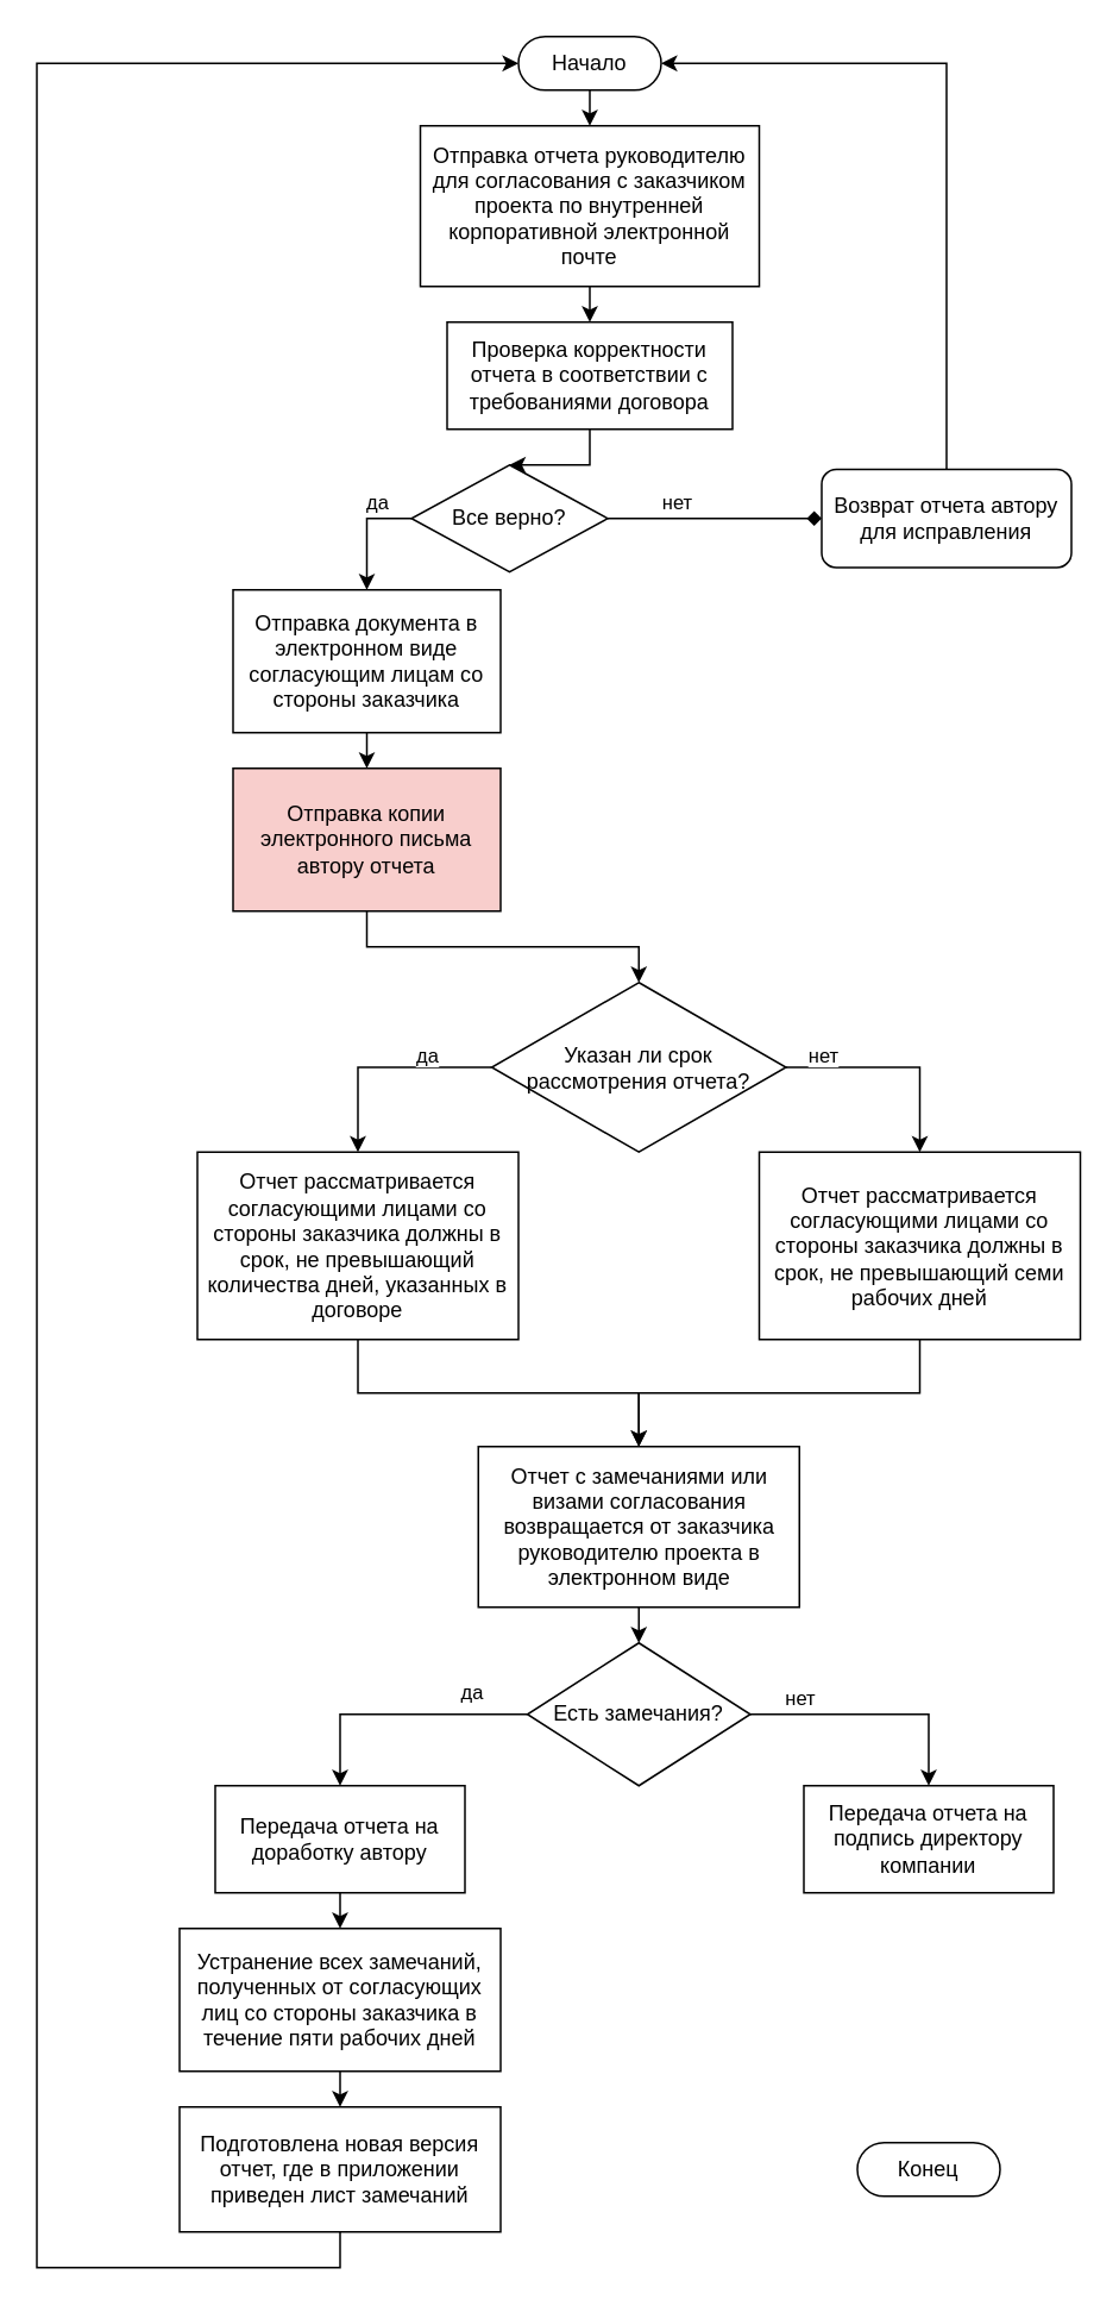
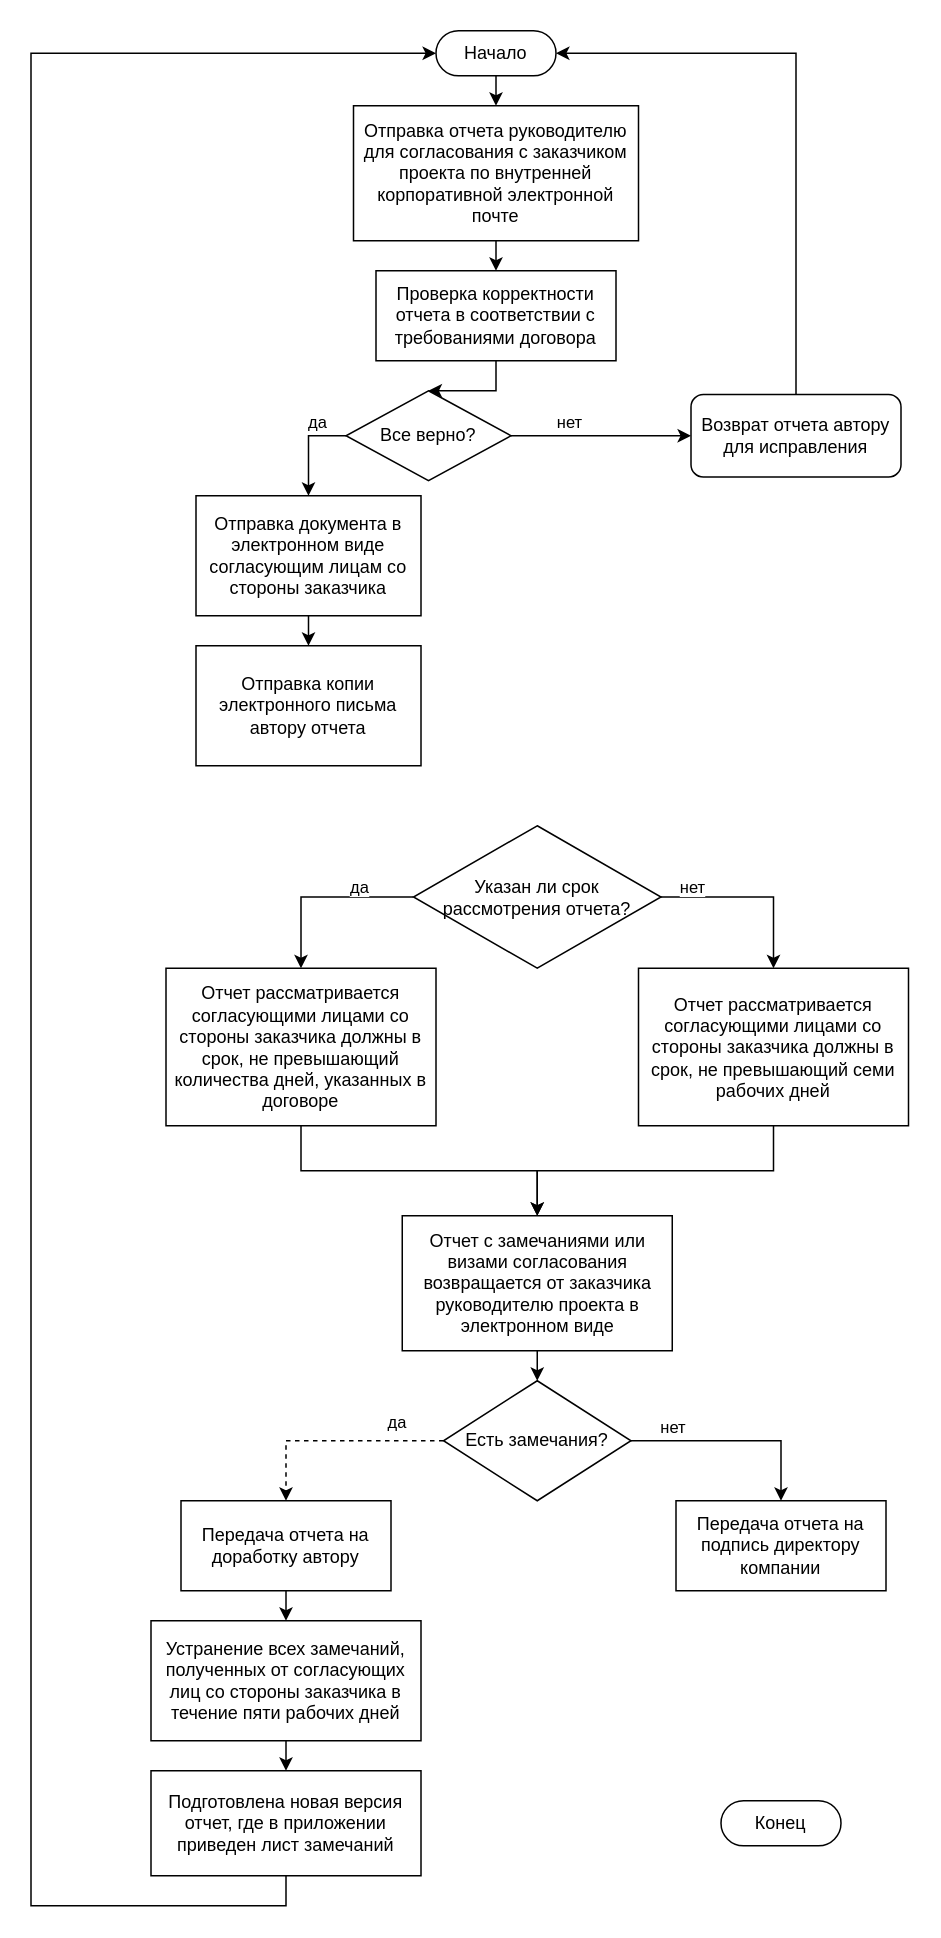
  <mxCell id="0" />
  <mxCell id="1" parent="0" />
  <mxCell id="2" style="edgeStyle=orthogonalEdgeStyle;rounded=0;orthogonalLoop=1;jettySize=auto;html=1;exitX=0.5;exitY=0.5;exitDx=0;exitDy=15;exitPerimeter=0;entryX=0.5;entryY=0;entryDx=0;entryDy=0;" edge="1" parent="1" source="3" target="5"><mxGeometry relative="1" as="geometry" /></mxCell>
  <mxCell id="3" value="Начало" style="html=1;dashed=0;whiteSpace=wrap;shape=mxgraph.dfd.start" vertex="1" parent="1"><mxGeometry x="290" y="20" width="80" height="30" as="geometry" /></mxCell>
  <mxCell id="4" style="edgeStyle=orthogonalEdgeStyle;rounded=0;orthogonalLoop=1;jettySize=auto;html=1;exitX=0.5;exitY=1;exitDx=0;exitDy=0;entryX=0.5;entryY=0;entryDx=0;entryDy=0;" edge="1" parent="1" source="5" target="7"><mxGeometry relative="1" as="geometry" /></mxCell>
  <mxCell id="5" value="Отправка отчета руководителю для согласования с заказчиком проекта по внутренней корпоративной электронной почте" style="html=1;dashed=0;whiteSpace=wrap;" vertex="1" parent="1"><mxGeometry x="235" y="70" width="190" height="90" as="geometry" /></mxCell>
  <mxCell id="6" style="edgeStyle=orthogonalEdgeStyle;rounded=0;orthogonalLoop=1;jettySize=auto;html=1;exitX=0.5;exitY=1;exitDx=0;exitDy=0;entryX=0.5;entryY=0;entryDx=0;entryDy=0;" edge="1" parent="1" source="7" target="12"><mxGeometry relative="1" as="geometry" /></mxCell>
  <mxCell id="7" value="Проверка корректности отчета в соответствии с требованиями договора" style="html=1;dashed=0;whiteSpace=wrap;" vertex="1" parent="1"><mxGeometry x="250" y="180" width="160" height="60" as="geometry" /></mxCell>
- <mxCell id="8" style="edgeStyle=orthogonalEdgeStyle;rounded=0;orthogonalLoop=1;jettySize=auto;html=1;exitX=1;exitY=0.5;exitDx=0;exitDy=0;entryX=0;entryY=0.5;entryDx=0;entryDy=0;endArrow=diamond;" edge="1" parent="1" source="12" target="13"><mxGeometry relative="1" as="geometry" /></mxCell>
+ <mxCell id="8" style="edgeStyle=orthogonalEdgeStyle;rounded=0;orthogonalLoop=1;jettySize=auto;html=1;exitX=1;exitY=0.5;exitDx=0;exitDy=0;entryX=0;entryY=0.5;entryDx=0;entryDy=0;" edge="1" parent="1" source="12" target="13"><mxGeometry relative="1" as="geometry" /></mxCell>
  <mxCell id="9" value="нет" style="edgeLabel;html=1;align=center;verticalAlign=middle;resizable=0;points=[];" vertex="1" connectable="0" parent="8"><mxGeometry x="-0.422" y="3" relative="1" as="geometry"><mxPoint x="3" y="-7" as="offset" /></mxGeometry></mxCell>
  <mxCell id="10" style="edgeStyle=orthogonalEdgeStyle;rounded=0;orthogonalLoop=1;jettySize=auto;html=1;exitX=0;exitY=0.5;exitDx=0;exitDy=0;entryX=0.5;entryY=0;entryDx=0;entryDy=0;" edge="1" parent="1" source="12" target="16"><mxGeometry relative="1" as="geometry" /></mxCell>
  <mxCell id="11" value="да" style="edgeLabel;html=1;align=center;verticalAlign=middle;resizable=0;points=[];" vertex="1" connectable="0" parent="10"><mxGeometry x="-0.388" y="2" relative="1" as="geometry"><mxPoint y="-12" as="offset" /></mxGeometry></mxCell>
  <mxCell id="12" value="Все верно?" style="shape=rhombus;html=1;dashed=0;whiteSpace=wrap;perimeter=rhombusPerimeter;" vertex="1" parent="1"><mxGeometry x="230" y="260" width="110" height="60" as="geometry" /></mxCell>
  <mxCell id="13" value="Возврат отчета автору для исправления" style="html=1;dashed=0;whiteSpace=wrap;rounded=1;" vertex="1" parent="1"><mxGeometry x="460" y="262.5" width="140" height="55" as="geometry" /></mxCell>
  <mxCell id="14" style="edgeStyle=orthogonalEdgeStyle;rounded=0;orthogonalLoop=1;jettySize=auto;html=1;exitX=0.5;exitY=0;exitDx=0;exitDy=0;entryX=1;entryY=0.5;entryDx=0;entryDy=0;entryPerimeter=0;" edge="1" parent="1" source="13" target="3"><mxGeometry relative="1" as="geometry" /></mxCell>
  <mxCell id="15" style="edgeStyle=orthogonalEdgeStyle;rounded=0;orthogonalLoop=1;jettySize=auto;html=1;exitX=0.5;exitY=1;exitDx=0;exitDy=0;entryX=0.5;entryY=0;entryDx=0;entryDy=0;" edge="1" parent="1" source="16" target="18"><mxGeometry relative="1" as="geometry" /></mxCell>
  <mxCell id="16" value="Отправка документа в электронном виде согласующим лицам со стороны заказчика" style="html=1;dashed=0;whiteSpace=wrap;" vertex="1" parent="1"><mxGeometry x="130" y="330" width="150" height="80" as="geometry" /></mxCell>
- <mxCell id="17" style="edgeStyle=orthogonalEdgeStyle;rounded=0;orthogonalLoop=1;jettySize=auto;html=1;exitX=0.5;exitY=1;exitDx=0;exitDy=0;entryX=0.5;entryY=0;entryDx=0;entryDy=0;" edge="1" parent="1" source="18" target="21"><mxGeometry relative="1" as="geometry" /></mxCell>
- <mxCell id="18" value="Отправка копии электронного письма автору отчета" style="html=1;dashed=0;whiteSpace=wrap;fillColor=#f8cecc;" vertex="1" parent="1"><mxGeometry x="130" y="430" width="150" height="80" as="geometry" /></mxCell>
+ <mxCell id="18" value="Отправка копии электронного письма автору отчета" style="html=1;dashed=0;whiteSpace=wrap;" vertex="1" parent="1"><mxGeometry x="130" y="430" width="150" height="80" as="geometry" /></mxCell>
  <mxCell id="19" style="edgeStyle=orthogonalEdgeStyle;rounded=0;orthogonalLoop=1;jettySize=auto;html=1;exitX=0;exitY=0.5;exitDx=0;exitDy=0;entryX=0.5;entryY=0;entryDx=0;entryDy=0;" edge="1" parent="1" source="21" target="25"><mxGeometry relative="1" as="geometry" /></mxCell>
  <mxCell id="20" style="edgeStyle=orthogonalEdgeStyle;rounded=0;orthogonalLoop=1;jettySize=auto;html=1;exitX=1;exitY=0.5;exitDx=0;exitDy=0;entryX=0.5;entryY=0;entryDx=0;entryDy=0;" edge="1" parent="1" source="21" target="27"><mxGeometry relative="1" as="geometry" /></mxCell>
  <mxCell id="21" value="Указан ли срок рассмотрения отчета?" style="shape=rhombus;html=1;dashed=0;whiteSpace=wrap;perimeter=rhombusPerimeter;" vertex="1" parent="1"><mxGeometry x="275" y="550" width="165" height="95" as="geometry" /></mxCell>
  <mxCell id="22" value="да" style="edgeLabel;html=1;align=center;verticalAlign=middle;resizable=0;points=[];" vertex="1" connectable="0" parent="1"><mxGeometry x="240" y="590" as="geometry"><mxPoint x="-2" as="offset" /></mxGeometry></mxCell>
  <mxCell id="23" value="нет" style="edgeLabel;html=1;align=center;verticalAlign=middle;resizable=0;points=[];" vertex="1" connectable="0" parent="1"><mxGeometry x="460" y="590" as="geometry" /></mxCell>
  <mxCell id="24" style="edgeStyle=orthogonalEdgeStyle;rounded=0;orthogonalLoop=1;jettySize=auto;html=1;exitX=0.5;exitY=1;exitDx=0;exitDy=0;" edge="1" parent="1" source="25" target="29"><mxGeometry relative="1" as="geometry" /></mxCell>
  <mxCell id="25" value="Отчет рассматривается согласующими лицами со стороны заказчика должны в срок, не превышающий количества дней, указанных в договоре" style="html=1;dashed=0;whiteSpace=wrap;" vertex="1" parent="1"><mxGeometry x="110" y="645" width="180" height="105" as="geometry" /></mxCell>
  <mxCell id="26" style="edgeStyle=orthogonalEdgeStyle;rounded=0;orthogonalLoop=1;jettySize=auto;html=1;exitX=0.5;exitY=1;exitDx=0;exitDy=0;entryX=0.5;entryY=0;entryDx=0;entryDy=0;" edge="1" parent="1" source="27" target="29"><mxGeometry relative="1" as="geometry" /></mxCell>
  <mxCell id="27" value="Отчет рассматривается согласующими лицами со стороны заказчика должны в срок, не превышающий семи рабочих дней" style="html=1;dashed=0;whiteSpace=wrap;" vertex="1" parent="1"><mxGeometry x="425" y="645" width="180" height="105" as="geometry" /></mxCell>
  <mxCell id="28" style="edgeStyle=orthogonalEdgeStyle;rounded=0;orthogonalLoop=1;jettySize=auto;html=1;exitX=0.5;exitY=1;exitDx=0;exitDy=0;entryX=0.5;entryY=0;entryDx=0;entryDy=0;" edge="1" parent="1" source="29" target="32"><mxGeometry relative="1" as="geometry" /></mxCell>
  <mxCell id="29" value="Отчет с замечаниями или визами согласования возвращается от заказчика руководителю проекта в электронном виде" style="html=1;dashed=0;whiteSpace=wrap;" vertex="1" parent="1"><mxGeometry x="267.5" y="810" width="180" height="90" as="geometry" /></mxCell>
- <mxCell id="30" style="edgeStyle=orthogonalEdgeStyle;rounded=0;orthogonalLoop=1;jettySize=auto;html=1;exitX=0;exitY=0.5;exitDx=0;exitDy=0;entryX=0.5;entryY=0;entryDx=0;entryDy=0;" edge="1" parent="1" source="32" target="34"><mxGeometry relative="1" as="geometry" /></mxCell>
+ <mxCell id="30" style="edgeStyle=orthogonalEdgeStyle;rounded=0;orthogonalLoop=1;jettySize=auto;html=1;exitX=0;exitY=0.5;exitDx=0;exitDy=0;entryX=0.5;entryY=0;entryDx=0;entryDy=0;dashed=1;" edge="1" parent="1" source="32" target="34"><mxGeometry relative="1" as="geometry" /></mxCell>
  <mxCell id="31" style="edgeStyle=orthogonalEdgeStyle;rounded=0;orthogonalLoop=1;jettySize=auto;html=1;exitX=1;exitY=0.5;exitDx=0;exitDy=0;entryX=0.5;entryY=0;entryDx=0;entryDy=0;" edge="1" parent="1" source="32" target="37"><mxGeometry relative="1" as="geometry" /></mxCell>
  <mxCell id="32" value="Есть замечания?" style="shape=rhombus;html=1;dashed=0;whiteSpace=wrap;perimeter=rhombusPerimeter;" vertex="1" parent="1"><mxGeometry x="295" y="920" width="125" height="80" as="geometry" /></mxCell>
  <mxCell id="33" style="edgeStyle=orthogonalEdgeStyle;rounded=0;orthogonalLoop=1;jettySize=auto;html=1;exitX=0.5;exitY=1;exitDx=0;exitDy=0;entryX=0.5;entryY=0;entryDx=0;entryDy=0;" edge="1" parent="1" source="34" target="39"><mxGeometry relative="1" as="geometry" /></mxCell>
  <mxCell id="34" value="Передача отчета на доработку автору" style="html=1;dashed=0;whiteSpace=wrap;" vertex="1" parent="1"><mxGeometry x="120" y="1000" width="140" height="60" as="geometry" /></mxCell>
  <mxCell id="35" value="да" style="edgeLabel;html=1;align=center;verticalAlign=middle;resizable=0;points=[];" vertex="1" connectable="0" parent="1"><mxGeometry x="260" y="950" as="geometry"><mxPoint x="3" y="-3" as="offset" /></mxGeometry></mxCell>
  <mxCell id="36" value="нет" style="edgeLabel;html=1;align=center;verticalAlign=middle;resizable=0;points=[];" vertex="1" connectable="0" parent="1"><mxGeometry x="447.5" y="950" as="geometry" /></mxCell>
  <mxCell id="37" value="Передача отчета на подпись директору компании" style="html=1;dashed=0;whiteSpace=wrap;" vertex="1" parent="1"><mxGeometry x="450" y="1000" width="140" height="60" as="geometry" /></mxCell>
  <mxCell id="38" style="edgeStyle=orthogonalEdgeStyle;rounded=0;orthogonalLoop=1;jettySize=auto;html=1;exitX=0.5;exitY=1;exitDx=0;exitDy=0;entryX=0.5;entryY=0;entryDx=0;entryDy=0;" edge="1" parent="1" source="39" target="41"><mxGeometry relative="1" as="geometry" /></mxCell>
  <mxCell id="39" value="Устранение всех замечаний, полученных от согласующих лиц со стороны заказчика в течение пяти рабочих дней" style="html=1;dashed=0;whiteSpace=wrap;" vertex="1" parent="1"><mxGeometry x="100" y="1080" width="180" height="80" as="geometry" /></mxCell>
  <mxCell id="40" style="edgeStyle=orthogonalEdgeStyle;rounded=0;orthogonalLoop=1;jettySize=auto;html=1;exitX=0.5;exitY=1;exitDx=0;exitDy=0;entryX=0;entryY=0.5;entryDx=0;entryDy=0;entryPerimeter=0;" edge="1" parent="1" source="41" target="3"><mxGeometry relative="1" as="geometry"><mxPoint x="50" y="620" as="targetPoint" /><Array as="points"><mxPoint x="190" y="1270" /><mxPoint x="20" y="1270" /><mxPoint x="20" y="35" /></Array></mxGeometry></mxCell>
  <mxCell id="41" value="Подготовлена новая версия отчет, где в приложении приведен лист замечаний" style="html=1;dashed=0;whiteSpace=wrap;" vertex="1" parent="1"><mxGeometry x="100" y="1180" width="180" height="70" as="geometry" /></mxCell>
  <mxCell id="42" value="Конец" style="html=1;dashed=0;whiteSpace=wrap;shape=mxgraph.dfd.start" vertex="1" parent="1"><mxGeometry x="480" y="1200" width="80" height="30" as="geometry" /></mxCell>
